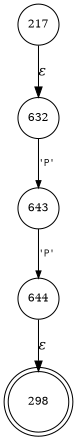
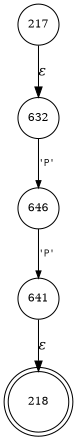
  digraph {
    rankdir=TB
    node [fixedsize=true fontsize=11 shape=circle peripheries=1]
    edge [fontname=Courier]
-   n1 [label=298 shape=doublecircle width=.6 peripheries=""]
+   n1 [label=218 shape=doublecircle width=.6 peripheries=""]
    n2 [label=632 width=.55]
-   n3 [label=643 width=.55]
-   n4 [label=644 width=.55]
+   n3 [label=646 width=.55]
+   n4 [label=641 width=.55]
    n5 [label=217 width=.55]
    n2 -> n3 [arrowhead=normal arrowsize=.7 fontsize=11 label="'P'"]
    n3 -> n4 [arrowhead=normal arrowsize=.7 fontsize=11 label="'P'"]
    n4 -> n1 [fontname="Times-Italic" label="&epsilon;"]
    n5 -> n2 [fontname="Times-Italic" label="&epsilon;"]
  }
